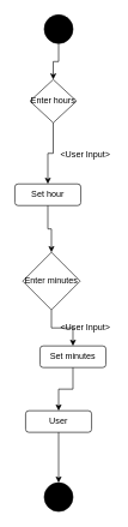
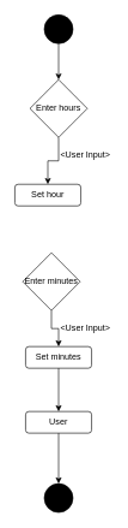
  <mxCell id="0" />
  <mxCell id="1" parent="0" />
  <mxCell id="2" style="edgeStyle=orthogonalEdgeStyle;rounded=0;orthogonalLoop=1;jettySize=auto;html=1;entryX=0.5;entryY=0;entryDx=0;entryDy=0;" parent="1" source="3" target="15" edge="1"><mxGeometry relative="1" as="geometry" /></mxCell>
  <mxCell id="3" value="" style="ellipse;whiteSpace=wrap;html=1;aspect=fixed;fillColor=#000000;" parent="1" vertex="1"><mxGeometry x="61" y="20" width="40" height="40" as="geometry" /></mxCell>
- <mxCell id="4" style="edgeStyle=orthogonalEdgeStyle;rounded=0;orthogonalLoop=1;jettySize=auto;html=1;" edge="1" parent="1" source="5" target="9"><mxGeometry relative="1" as="geometry" /></mxCell>
  <mxCell id="5" value="Set hour" style="rounded=1;whiteSpace=wrap;html=1;fillColor=none;" parent="1" vertex="1"><mxGeometry x="20" y="255" width="92" height="30" as="geometry" /></mxCell>
  <mxCell id="6" style="edgeStyle=orthogonalEdgeStyle;rounded=0;orthogonalLoop=1;jettySize=auto;html=1;entryX=0.5;entryY=0;entryDx=0;entryDy=0;" edge="1" parent="1" source="7" target="11"><mxGeometry relative="1" as="geometry" /></mxCell>
- <mxCell id="7" value="Set minutes" style="rounded=1;whiteSpace=wrap;html=1;fillColor=none;" parent="1" vertex="1"><mxGeometry x="55" y="480" width="92" height="30" as="geometry" /></mxCell>
+ <mxCell id="7" value="Set minutes" style="rounded=1;whiteSpace=wrap;html=1;fillColor=none;" parent="1" vertex="1"><mxGeometry x="35" y="480" width="92" height="30" as="geometry" /></mxCell>
  <mxCell id="8" style="edgeStyle=orthogonalEdgeStyle;rounded=0;orthogonalLoop=1;jettySize=auto;html=1;entryX=0.5;entryY=0;entryDx=0;entryDy=0;" edge="1" parent="1" source="9" target="7"><mxGeometry relative="1" as="geometry" /></mxCell>
  <mxCell id="9" value="Enter minutes" style="rhombus;whiteSpace=wrap;html=1;" parent="1" vertex="1"><mxGeometry x="31" y="350" width="80" height="80" as="geometry" /></mxCell>
  <mxCell id="10" style="edgeStyle=orthogonalEdgeStyle;rounded=0;orthogonalLoop=1;jettySize=auto;html=1;" edge="1" parent="1" source="11" target="12"><mxGeometry relative="1" as="geometry" /></mxCell>
  <mxCell id="11" value="User" style="rounded=1;whiteSpace=wrap;html=1;fillColor=none;" parent="1" vertex="1"><mxGeometry x="35" y="570" width="92" height="30" as="geometry" /></mxCell>
  <mxCell id="12" value="" style="ellipse;whiteSpace=wrap;html=1;aspect=fixed;fillColor=#000000;" parent="1" vertex="1"><mxGeometry x="61" y="670" width="40" height="40" as="geometry" /></mxCell>
  <mxCell id="13" value="&amp;lt;User Input&amp;gt;" style="text;html=1;strokeColor=none;fillColor=none;align=center;verticalAlign=middle;whiteSpace=wrap;rounded=0;" parent="1" vertex="1"><mxGeometry x="81" y="200" width="75" height="30" as="geometry" /></mxCell>
  <mxCell id="14" style="edgeStyle=orthogonalEdgeStyle;rounded=0;orthogonalLoop=1;jettySize=auto;html=1;entryX=0.5;entryY=0;entryDx=0;entryDy=0;" edge="1" parent="1" source="15" target="5"><mxGeometry relative="1" as="geometry" /></mxCell>
- <mxCell id="15" value="Enter hours" style="rhombus;whiteSpace=wrap;html=1;" parent="1" vertex="1"><mxGeometry x="41" y="110" width="65" height="60" as="geometry" /></mxCell>
+ <mxCell id="15" value="Enter hours" style="rhombus;whiteSpace=wrap;html=1;" parent="1" vertex="1"><mxGeometry x="41" y="110" width="80" height="80" as="geometry" /></mxCell>
  <mxCell id="16" value="&amp;lt;User Input&amp;gt;" style="text;html=1;strokeColor=none;fillColor=none;align=center;verticalAlign=middle;whiteSpace=wrap;rounded=0;" vertex="1" parent="1"><mxGeometry x="81" y="440" width="75" height="30" as="geometry" /></mxCell>
